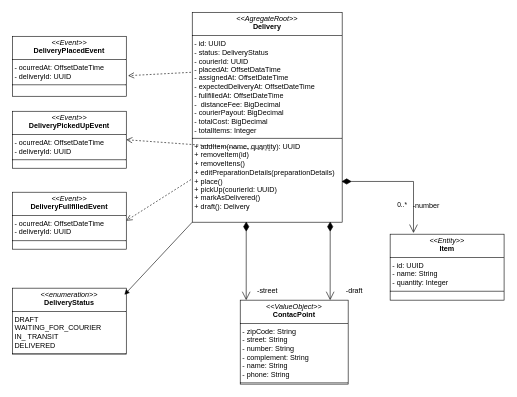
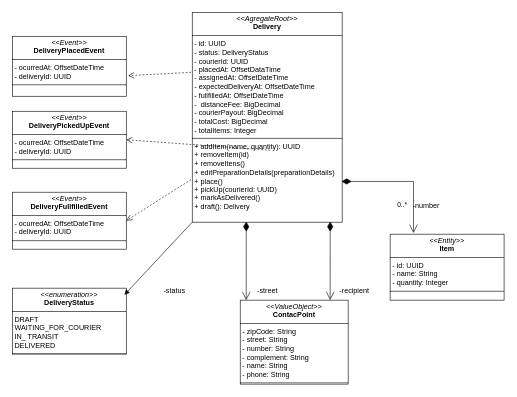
  <mxCell id="0" />
  <mxCell id="1" parent="0" />
  <mxCell id="2" value="&lt;p style=&quot;margin:0px;margin-top:4px;text-align:center;&quot;&gt;&lt;i&gt;&amp;lt;&amp;lt;AgregateRoot&amp;gt;&amp;gt;&lt;/i&gt;&lt;br&gt;&lt;b&gt;Delivery&lt;/b&gt;&lt;/p&gt;&lt;hr size=&quot;1&quot; style=&quot;border-style:solid;&quot;&gt;&lt;p style=&quot;margin:0px;margin-left:4px;&quot;&gt;- id: UUID&lt;br&gt;- status: DeliveryStatus&lt;/p&gt;&lt;p style=&quot;margin:0px;margin-left:4px;&quot;&gt;- courierId: UUID&lt;/p&gt;&lt;p style=&quot;margin:0px;margin-left:4px;&quot;&gt;- placedAt: OffsetDataTime&lt;/p&gt;&lt;p style=&quot;margin:0px;margin-left:4px;&quot;&gt;- assignedAt: OffsetDateTime&lt;/p&gt;&lt;p style=&quot;margin:0px;margin-left:4px;&quot;&gt;- expectedDeliveryAt: OffsetDateTime&lt;/p&gt;&lt;p style=&quot;margin:0px;margin-left:4px;&quot;&gt;- fullfilledAt: OffsetDateTime&lt;/p&gt;&lt;p style=&quot;margin:0px;margin-left:4px;&quot;&gt;-&amp;nbsp; distanceFee: BigDecimal&lt;/p&gt;&lt;p style=&quot;margin:0px;margin-left:4px;&quot;&gt;- courierPayout: BigDecimal&lt;/p&gt;&lt;p style=&quot;margin:0px;margin-left:4px;&quot;&gt;- totalCost: BigDecimal&lt;/p&gt;&lt;p style=&quot;margin:0px;margin-left:4px;&quot;&gt;- totalItems: Integer&lt;/p&gt;&lt;hr size=&quot;1&quot; style=&quot;border-style:solid;&quot;&gt;&lt;p style=&quot;margin:0px;margin-left:4px;&quot;&gt;+ addItem(name, quantity): UUID&lt;br&gt;+ removeItem(id)&lt;/p&gt;&lt;p style=&quot;margin:0px;margin-left:4px;&quot;&gt;+ removeItens()&lt;/p&gt;&lt;p style=&quot;margin:0px;margin-left:4px;&quot;&gt;+ editPreparationDetails(preparationDetails)&lt;/p&gt;&lt;p style=&quot;margin:0px;margin-left:4px;&quot;&gt;+ place()&lt;/p&gt;&lt;p style=&quot;margin:0px;margin-left:4px;&quot;&gt;+ pickUp(courierId: UUID)&lt;/p&gt;&lt;p style=&quot;margin:0px;margin-left:4px;&quot;&gt;+ markAsDelivered()&lt;/p&gt;&lt;p style=&quot;margin:0px;margin-left:4px;&quot;&gt;+ draft(): Delivery&lt;/p&gt;&lt;p style=&quot;margin:0px;margin-left:4px;&quot;&gt;&lt;br&gt;&lt;/p&gt;" style="verticalAlign=top;align=left;overflow=fill;html=1;whiteSpace=wrap;" vertex="1" parent="1"><mxGeometry x="320" y="20" width="250" height="350" as="geometry" /></mxCell>
  <mxCell id="3" value="&lt;p style=&quot;margin:0px;margin-top:4px;text-align:center;&quot;&gt;&lt;i&gt;&amp;lt;&amp;lt;Event&amp;gt;&amp;gt;&lt;/i&gt;&lt;br&gt;&lt;b&gt;DeliveryPlacedEvent&lt;/b&gt;&lt;/p&gt;&lt;hr size=&quot;1&quot; style=&quot;border-style:solid;&quot;&gt;&lt;p style=&quot;margin:0px;margin-left:4px;&quot;&gt;- ocurredAt: OffsetDateTime&lt;br&gt;- deliveryId: UUID&lt;/p&gt;&lt;hr size=&quot;1&quot; style=&quot;border-style:solid;&quot;&gt;&lt;p style=&quot;margin:0px;margin-left:4px;&quot;&gt;&lt;br&gt;&lt;/p&gt;" style="verticalAlign=top;align=left;overflow=fill;html=1;whiteSpace=wrap;" vertex="1" parent="1"><mxGeometry x="20" y="60" width="190" height="100" as="geometry" /></mxCell>
  <mxCell id="4" value="" style="html=1;verticalAlign=bottom;endArrow=open;dashed=1;endSize=8;curved=0;rounded=0;entryX=1.016;entryY=0.657;entryDx=0;entryDy=0;entryPerimeter=0;exitX=-0.008;exitY=0.286;exitDx=0;exitDy=0;exitPerimeter=0;" edge="1" parent="1" source="2" target="3"><mxGeometry relative="1" as="geometry"><mxPoint x="420" y="410" as="sourcePoint" /><mxPoint x="340" y="410" as="targetPoint" /></mxGeometry></mxCell>
  <mxCell id="5" value="&lt;p style=&quot;margin:0px;margin-top:4px;text-align:center;&quot;&gt;&lt;i&gt;&amp;lt;&amp;lt;Event&amp;gt;&amp;gt;&lt;/i&gt;&lt;br&gt;&lt;b&gt;DeliveryPickedUpEvent&lt;/b&gt;&lt;/p&gt;&lt;hr size=&quot;1&quot; style=&quot;border-style:solid;&quot;&gt;&lt;p style=&quot;margin:0px;margin-left:4px;&quot;&gt;- ocurredAt: OffsetDateTime&lt;br&gt;- deliveryId: UUID&lt;/p&gt;&lt;hr size=&quot;1&quot; style=&quot;border-style:solid;&quot;&gt;&lt;p style=&quot;margin:0px;margin-left:4px;&quot;&gt;&lt;br&gt;&lt;/p&gt;" style="verticalAlign=top;align=left;overflow=fill;html=1;whiteSpace=wrap;" vertex="1" parent="1"><mxGeometry x="20" y="185" width="190" height="95" as="geometry" /></mxCell>
  <mxCell id="6" value="&lt;p style=&quot;margin:0px;margin-top:4px;text-align:center;&quot;&gt;&lt;i&gt;&amp;lt;&amp;lt;Event&amp;gt;&amp;gt;&lt;/i&gt;&lt;br&gt;&lt;b&gt;DeliveryFullfilledEvent&lt;/b&gt;&lt;/p&gt;&lt;hr size=&quot;1&quot; style=&quot;border-style:solid;&quot;&gt;&lt;p style=&quot;margin:0px;margin-left:4px;&quot;&gt;- ocurredAt: OffsetDateTime&lt;br&gt;- deliveryId: UUID&lt;/p&gt;&lt;hr size=&quot;1&quot; style=&quot;border-style:solid;&quot;&gt;&lt;p style=&quot;margin:0px;margin-left:4px;&quot;&gt;&lt;br&gt;&lt;/p&gt;" style="verticalAlign=top;align=left;overflow=fill;html=1;whiteSpace=wrap;" vertex="1" parent="1"><mxGeometry x="20" y="320" width="190" height="95" as="geometry" /></mxCell>
  <mxCell id="7" value="" style="html=1;verticalAlign=bottom;endArrow=open;dashed=1;endSize=8;curved=0;rounded=0;entryX=1;entryY=0.5;entryDx=0;entryDy=0;" edge="1" parent="1" target="5"><mxGeometry relative="1" as="geometry"><mxPoint x="450" y="250" as="sourcePoint" /><mxPoint x="370" y="250" as="targetPoint" /></mxGeometry></mxCell>
  <mxCell id="8" value="" style="html=1;verticalAlign=bottom;endArrow=open;dashed=1;endSize=8;curved=0;rounded=0;entryX=1;entryY=0.5;entryDx=0;entryDy=0;exitX=-0.008;exitY=0.797;exitDx=0;exitDy=0;exitPerimeter=0;" edge="1" parent="1" source="2" target="6"><mxGeometry relative="1" as="geometry"><mxPoint x="440" y="368" as="sourcePoint" /><mxPoint x="220" y="359" as="targetPoint" /></mxGeometry></mxCell>
  <mxCell id="9" value="&lt;p style=&quot;margin:0px;margin-top:4px;text-align:center;&quot;&gt;&lt;i&gt;&amp;lt;&amp;lt;enumeration&amp;gt;&amp;gt;&lt;/i&gt;&lt;br&gt;&lt;b&gt;DeliveryStatus&lt;/b&gt;&lt;/p&gt;&lt;hr size=&quot;1&quot; style=&quot;border-style:solid;&quot;&gt;&lt;p style=&quot;margin:0px;margin-left:4px;&quot;&gt;DRAFT&lt;/p&gt;&lt;p style=&quot;margin:0px;margin-left:4px;&quot;&gt;WAITING_FOR_COURIER&lt;/p&gt;&lt;p style=&quot;margin:0px;margin-left:4px;&quot;&gt;IN_ TRANSIT&lt;/p&gt;&lt;p style=&quot;margin:0px;margin-left:4px;&quot;&gt;DELIVERED&lt;/p&gt;&lt;hr size=&quot;1&quot; style=&quot;border-style:solid;&quot;&gt;&lt;p style=&quot;margin:0px;margin-left:4px;&quot;&gt;&lt;br&gt;&lt;/p&gt;" style="verticalAlign=top;align=left;overflow=fill;html=1;whiteSpace=wrap;" vertex="1" parent="1"><mxGeometry x="20" y="480" width="190" height="110" as="geometry" /></mxCell>
  <mxCell id="10" value="" style="html=1;verticalAlign=bottom;endArrow=block;curved=0;rounded=0;entryX=0.984;entryY=0.1;entryDx=0;entryDy=0;entryPerimeter=0;exitX=0;exitY=1;exitDx=0;exitDy=0;" edge="1" parent="1" source="2" target="9"><mxGeometry width="80" relative="1" as="geometry"><mxPoint x="340" y="410" as="sourcePoint" /><mxPoint x="420" y="410" as="targetPoint" /></mxGeometry></mxCell>
+ <mxCell id="11" value="-status" style="text;html=1;align=center;verticalAlign=middle;resizable=0;points=[];autosize=1;strokeColor=none;fillColor=none;" vertex="1" parent="1"><mxGeometry x="260" y="470" width="60" height="30" as="geometry" /></mxCell>
  <mxCell id="12" value="&lt;p style=&quot;margin:0px;margin-top:4px;text-align:center;&quot;&gt;&lt;i&gt;&amp;lt;&amp;lt;ValueObject&amp;gt;&amp;gt;&lt;/i&gt;&lt;br&gt;&lt;b&gt;ContacPoint&lt;/b&gt;&lt;/p&gt;&lt;hr size=&quot;1&quot; style=&quot;border-style:solid;&quot;&gt;&lt;p style=&quot;margin:0px;margin-left:4px;&quot;&gt;- zipCode: String&lt;br&gt;- street: String&lt;/p&gt;&lt;p style=&quot;margin:0px;margin-left:4px;&quot;&gt;- number: String&lt;/p&gt;&lt;p style=&quot;margin:0px;margin-left:4px;&quot;&gt;- complement: String&lt;/p&gt;&lt;p style=&quot;margin:0px;margin-left:4px;&quot;&gt;- name: String&lt;/p&gt;&lt;p style=&quot;margin:0px;margin-left:4px;&quot;&gt;- phone: String&lt;/p&gt;&lt;hr size=&quot;1&quot; style=&quot;border-style:solid;&quot;&gt;&lt;p style=&quot;margin:0px;margin-left:4px;&quot;&gt;&lt;br&gt;&lt;/p&gt;" style="verticalAlign=top;align=left;overflow=fill;html=1;whiteSpace=wrap;" vertex="1" parent="1"><mxGeometry x="400" y="500" width="180" height="140" as="geometry" /></mxCell>
  <mxCell id="13" value="" style="endArrow=open;html=1;endSize=12;startArrow=diamondThin;startSize=14;startFill=1;edgeStyle=orthogonalEdgeStyle;align=left;verticalAlign=bottom;rounded=0;entryX=0.172;entryY=0;entryDx=0;entryDy=0;entryPerimeter=0;exitX=0.444;exitY=0.997;exitDx=0;exitDy=0;exitPerimeter=0;" edge="1" parent="1"><mxGeometry x="-1" y="3" relative="1" as="geometry"><mxPoint x="410.04" y="368.95" as="sourcePoint" /><mxPoint x="410" y="500" as="targetPoint" /></mxGeometry></mxCell>
  <mxCell id="14" value="-street" style="text;html=1;align=center;verticalAlign=middle;resizable=0;points=[];autosize=1;strokeColor=none;fillColor=none;" vertex="1" parent="1"><mxGeometry x="415" y="470" width="60" height="30" as="geometry" /></mxCell>
  <mxCell id="15" value="" style="endArrow=open;html=1;endSize=12;startArrow=diamondThin;startSize=14;startFill=1;edgeStyle=orthogonalEdgeStyle;align=left;verticalAlign=bottom;rounded=0;entryX=0.172;entryY=0;entryDx=0;entryDy=0;entryPerimeter=0;exitX=0.444;exitY=0.997;exitDx=0;exitDy=0;exitPerimeter=0;" edge="1" parent="1"><mxGeometry x="-1" y="3" relative="1" as="geometry"><mxPoint x="550.04" y="368.95" as="sourcePoint" /><mxPoint x="550" y="500" as="targetPoint" /></mxGeometry></mxCell>
- <mxCell id="16" value="-draft" style="text;html=1;align=center;verticalAlign=middle;resizable=0;points=[];autosize=1;strokeColor=none;fillColor=none;" vertex="1" parent="1"><mxGeometry x="555" y="470" width="70" height="30" as="geometry" /></mxCell>
+ <mxCell id="16" value="-recipient" style="text;html=1;align=center;verticalAlign=middle;resizable=0;points=[];autosize=1;strokeColor=none;fillColor=none;" vertex="1" parent="1"><mxGeometry x="555" y="470" width="70" height="30" as="geometry" /></mxCell>
  <mxCell id="17" value="&lt;p style=&quot;margin:0px;margin-top:4px;text-align:center;&quot;&gt;&lt;i&gt;&amp;lt;&amp;lt;Entity&amp;gt;&amp;gt;&lt;/i&gt;&lt;br&gt;&lt;b&gt;Item&lt;/b&gt;&lt;/p&gt;&lt;hr size=&quot;1&quot; style=&quot;border-style:solid;&quot;&gt;&lt;p style=&quot;margin:0px;margin-left:4px;&quot;&gt;- id: UUID&lt;br&gt;- name: String&lt;/p&gt;&lt;p style=&quot;margin:0px;margin-left:4px;&quot;&gt;- quantity: Integer&lt;/p&gt;&lt;hr size=&quot;1&quot; style=&quot;border-style:solid;&quot;&gt;&lt;p style=&quot;margin:0px;margin-left:4px;&quot;&gt;&lt;br&gt;&lt;/p&gt;" style="verticalAlign=top;align=left;overflow=fill;html=1;whiteSpace=wrap;" vertex="1" parent="1"><mxGeometry x="650" y="390" width="190" height="110" as="geometry" /></mxCell>
  <mxCell id="18" value="" style="endArrow=open;html=1;endSize=12;startArrow=diamondThin;startSize=14;startFill=1;edgeStyle=orthogonalEdgeStyle;align=left;verticalAlign=bottom;rounded=0;exitX=0.996;exitY=0.806;exitDx=0;exitDy=0;exitPerimeter=0;entryX=0.205;entryY=-0.018;entryDx=0;entryDy=0;entryPerimeter=0;" edge="1" parent="1" source="2" target="17"><mxGeometry x="-1" y="3" relative="1" as="geometry"><mxPoint x="650" y="310" as="sourcePoint" /><mxPoint x="810" y="310" as="targetPoint" /></mxGeometry></mxCell>
  <mxCell id="19" value="0..*" style="edgeLabel;html=1;align=center;verticalAlign=middle;resizable=0;points=[];" vertex="1" connectable="0" parent="18"><mxGeometry x="0.553" y="-3" relative="1" as="geometry"><mxPoint x="-16" y="-2" as="offset" /></mxGeometry></mxCell>
  <mxCell id="20" value="-number" style="text;html=1;align=center;verticalAlign=middle;resizable=0;points=[];autosize=1;strokeColor=none;fillColor=none;" vertex="1" parent="1"><mxGeometry x="680" y="328" width="60" height="30" as="geometry" /></mxCell>
